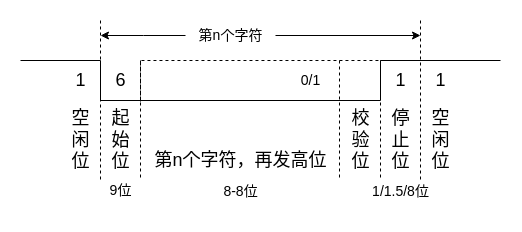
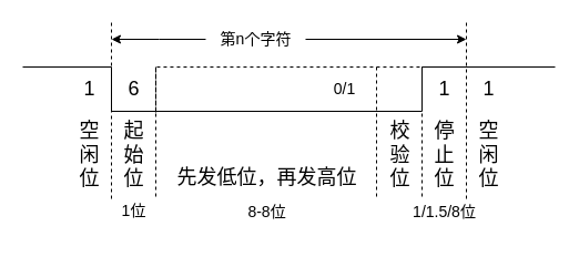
  <mxCell id="0" />
  <mxCell id="1" parent="0" />
  <mxCell id="2" value="" style="endArrow=none;html=1;rounded=0;" edge="1" parent="1"><mxGeometry width="50" height="50" relative="1" as="geometry"><mxPoint x="20" y="60" as="sourcePoint" /><mxPoint x="500" y="60" as="targetPoint" /><Array as="points"><mxPoint x="100" y="60" /><mxPoint x="100" y="100" /><mxPoint x="380" y="100" /><mxPoint x="380" y="60" /></Array></mxGeometry></mxCell>
  <mxCell id="3" value="&lt;font style=&quot;font-size: 18px;&quot;&gt;空&lt;br&gt;闲&lt;br&gt;位&lt;/font&gt;" style="text;html=1;align=center;verticalAlign=middle;resizable=0;points=[];autosize=1;strokeColor=none;fillColor=none;" vertex="1" parent="1"><mxGeometry x="60" y="100" width="40" height="80" as="geometry" /></mxCell>
  <mxCell id="4" value="起&lt;br&gt;始&lt;br&gt;位" style="text;html=1;align=center;verticalAlign=middle;resizable=0;points=[];autosize=1;strokeColor=none;fillColor=none;fontSize=18;" vertex="1" parent="1"><mxGeometry x="100" y="100" width="40" height="80" as="geometry" /></mxCell>
- <mxCell id="5" value="第n个字符，再发高位" style="text;html=1;align=center;verticalAlign=middle;resizable=0;points=[];autosize=1;strokeColor=none;fillColor=none;fontSize=18;" vertex="1" parent="1"><mxGeometry x="145" y="140" width="190" height="40" as="geometry" /></mxCell>
+ <mxCell id="5" value="先发低位，再发高位" style="text;html=1;align=center;verticalAlign=middle;resizable=0;points=[];autosize=1;strokeColor=none;fillColor=none;fontSize=18;" vertex="1" parent="1"><mxGeometry x="145" y="140" width="190" height="40" as="geometry" /></mxCell>
  <mxCell id="6" value="校&lt;br&gt;验&lt;br&gt;位" style="text;html=1;align=center;verticalAlign=middle;resizable=0;points=[];autosize=1;strokeColor=none;fillColor=none;fontSize=18;" vertex="1" parent="1"><mxGeometry x="340" y="100" width="40" height="80" as="geometry" /></mxCell>
  <mxCell id="7" value="停&lt;br&gt;止&lt;br&gt;位" style="text;html=1;align=center;verticalAlign=middle;resizable=0;points=[];autosize=1;strokeColor=none;fillColor=none;fontSize=18;" vertex="1" parent="1"><mxGeometry x="380" y="100" width="40" height="80" as="geometry" /></mxCell>
  <mxCell id="8" value="&lt;font style=&quot;font-size: 18px;&quot;&gt;空&lt;br&gt;闲&lt;br&gt;位&lt;/font&gt;" style="text;html=1;align=center;verticalAlign=middle;resizable=0;points=[];autosize=1;strokeColor=none;fillColor=none;" vertex="1" parent="1"><mxGeometry x="420" y="100" width="40" height="80" as="geometry" /></mxCell>
  <mxCell id="9" value="" style="endArrow=none;dashed=1;html=1;rounded=0;fontSize=18;exitX=1;exitY=0.013;exitDx=0;exitDy=0;exitPerimeter=0;" edge="1" parent="1" source="4"><mxGeometry width="50" height="50" relative="1" as="geometry"><mxPoint x="140" y="90" as="sourcePoint" /><mxPoint x="380" y="60" as="targetPoint" /><Array as="points"><mxPoint x="140" y="60" /></Array></mxGeometry></mxCell>
  <mxCell id="10" value="6" style="text;html=1;align=center;verticalAlign=middle;resizable=0;points=[];autosize=1;strokeColor=none;fillColor=none;fontSize=18;" vertex="1" parent="1"><mxGeometry x="105" y="60" width="30" height="40" as="geometry" /></mxCell>
  <mxCell id="11" value="1" style="text;html=1;align=center;verticalAlign=middle;resizable=0;points=[];autosize=1;strokeColor=none;fillColor=none;fontSize=18;" vertex="1" parent="1"><mxGeometry x="65" y="60" width="30" height="40" as="geometry" /></mxCell>
  <mxCell id="12" value="1" style="text;html=1;align=center;verticalAlign=middle;resizable=0;points=[];autosize=1;strokeColor=none;fillColor=none;fontSize=18;" vertex="1" parent="1"><mxGeometry x="385" y="60" width="30" height="40" as="geometry" /></mxCell>
  <mxCell id="13" value="1" style="text;html=1;align=center;verticalAlign=middle;resizable=0;points=[];autosize=1;strokeColor=none;fillColor=none;fontSize=18;" vertex="1" parent="1"><mxGeometry x="425" y="60" width="30" height="40" as="geometry" /></mxCell>
  <mxCell id="14" value="&lt;font style=&quot;font-size: 14px;&quot;&gt;8-8位&lt;/font&gt;" style="text;html=1;align=center;verticalAlign=middle;resizable=0;points=[];autosize=1;strokeColor=none;fillColor=none;fontSize=18;" vertex="1" parent="1"><mxGeometry x="210" y="170" width="60" height="40" as="geometry" /></mxCell>
  <mxCell id="15" value="&lt;font style=&quot;font-size: 14px;&quot;&gt;1/1.5/8位&lt;/font&gt;" style="text;html=1;align=center;verticalAlign=middle;resizable=0;points=[];autosize=1;strokeColor=none;fillColor=none;fontSize=18;" vertex="1" parent="1"><mxGeometry x="360" y="170" width="80" height="40" as="geometry" /></mxCell>
- <mxCell id="16" value="9位" style="text;html=1;align=center;verticalAlign=middle;resizable=0;points=[];autosize=1;strokeColor=none;fillColor=none;fontSize=14;" vertex="1" parent="1"><mxGeometry x="95" y="175" width="50" height="30" as="geometry" /></mxCell>
+ <mxCell id="16" value="1位" style="text;html=1;align=center;verticalAlign=middle;resizable=0;points=[];autosize=1;strokeColor=none;fillColor=none;fontSize=14;" vertex="1" parent="1"><mxGeometry x="95" y="175" width="50" height="30" as="geometry" /></mxCell>
  <mxCell id="17" value="0/1" style="text;html=1;align=center;verticalAlign=middle;resizable=0;points=[];autosize=1;strokeColor=none;fillColor=none;fontSize=14;" vertex="1" parent="1"><mxGeometry x="290" y="65" width="40" height="30" as="geometry" /></mxCell>
  <mxCell id="18" value="" style="endArrow=none;dashed=1;html=1;rounded=0;fontSize=14;" edge="1" parent="1"><mxGeometry width="50" height="50" relative="1" as="geometry"><mxPoint x="339" y="60" as="sourcePoint" /><mxPoint x="339" y="180" as="targetPoint" /></mxGeometry></mxCell>
  <mxCell id="19" value="" style="endArrow=none;dashed=1;html=1;rounded=0;fontSize=14;" edge="1" parent="1"><mxGeometry width="50" height="50" relative="1" as="geometry"><mxPoint x="380" y="60" as="sourcePoint" /><mxPoint x="380" y="180" as="targetPoint" /></mxGeometry></mxCell>
  <mxCell id="20" value="" style="endArrow=none;dashed=1;html=1;rounded=0;fontSize=14;" edge="1" parent="1"><mxGeometry width="50" height="50" relative="1" as="geometry"><mxPoint x="100" y="20" as="sourcePoint" /><mxPoint x="100" y="180" as="targetPoint" /></mxGeometry></mxCell>
  <mxCell id="21" value="" style="endArrow=none;dashed=1;html=1;rounded=0;fontSize=14;" edge="1" parent="1"><mxGeometry width="50" height="50" relative="1" as="geometry"><mxPoint x="140" y="60" as="sourcePoint" /><mxPoint x="140" y="180" as="targetPoint" /></mxGeometry></mxCell>
  <mxCell id="22" value="" style="endArrow=none;dashed=1;html=1;rounded=0;fontSize=14;" edge="1" parent="1"><mxGeometry width="50" height="50" relative="1" as="geometry"><mxPoint x="420" y="20" as="sourcePoint" /><mxPoint x="420" y="180" as="targetPoint" /></mxGeometry></mxCell>
  <mxCell id="23" style="edgeStyle=orthogonalEdgeStyle;rounded=0;orthogonalLoop=1;jettySize=auto;html=1;fontSize=14;" edge="1" parent="1" source="25"><mxGeometry relative="1" as="geometry"><mxPoint x="100" y="35" as="targetPoint" /></mxGeometry></mxCell>
  <mxCell id="24" style="edgeStyle=orthogonalEdgeStyle;rounded=0;orthogonalLoop=1;jettySize=auto;html=1;fontSize=14;" edge="1" parent="1" source="25"><mxGeometry relative="1" as="geometry"><mxPoint x="420" y="35" as="targetPoint" /></mxGeometry></mxCell>
  <mxCell id="25" value="第n个字符" style="text;html=1;align=center;verticalAlign=middle;resizable=0;points=[];autosize=1;strokeColor=none;fillColor=none;fontSize=14;" vertex="1" parent="1"><mxGeometry x="185" y="20" width="90" height="30" as="geometry" /></mxCell>
